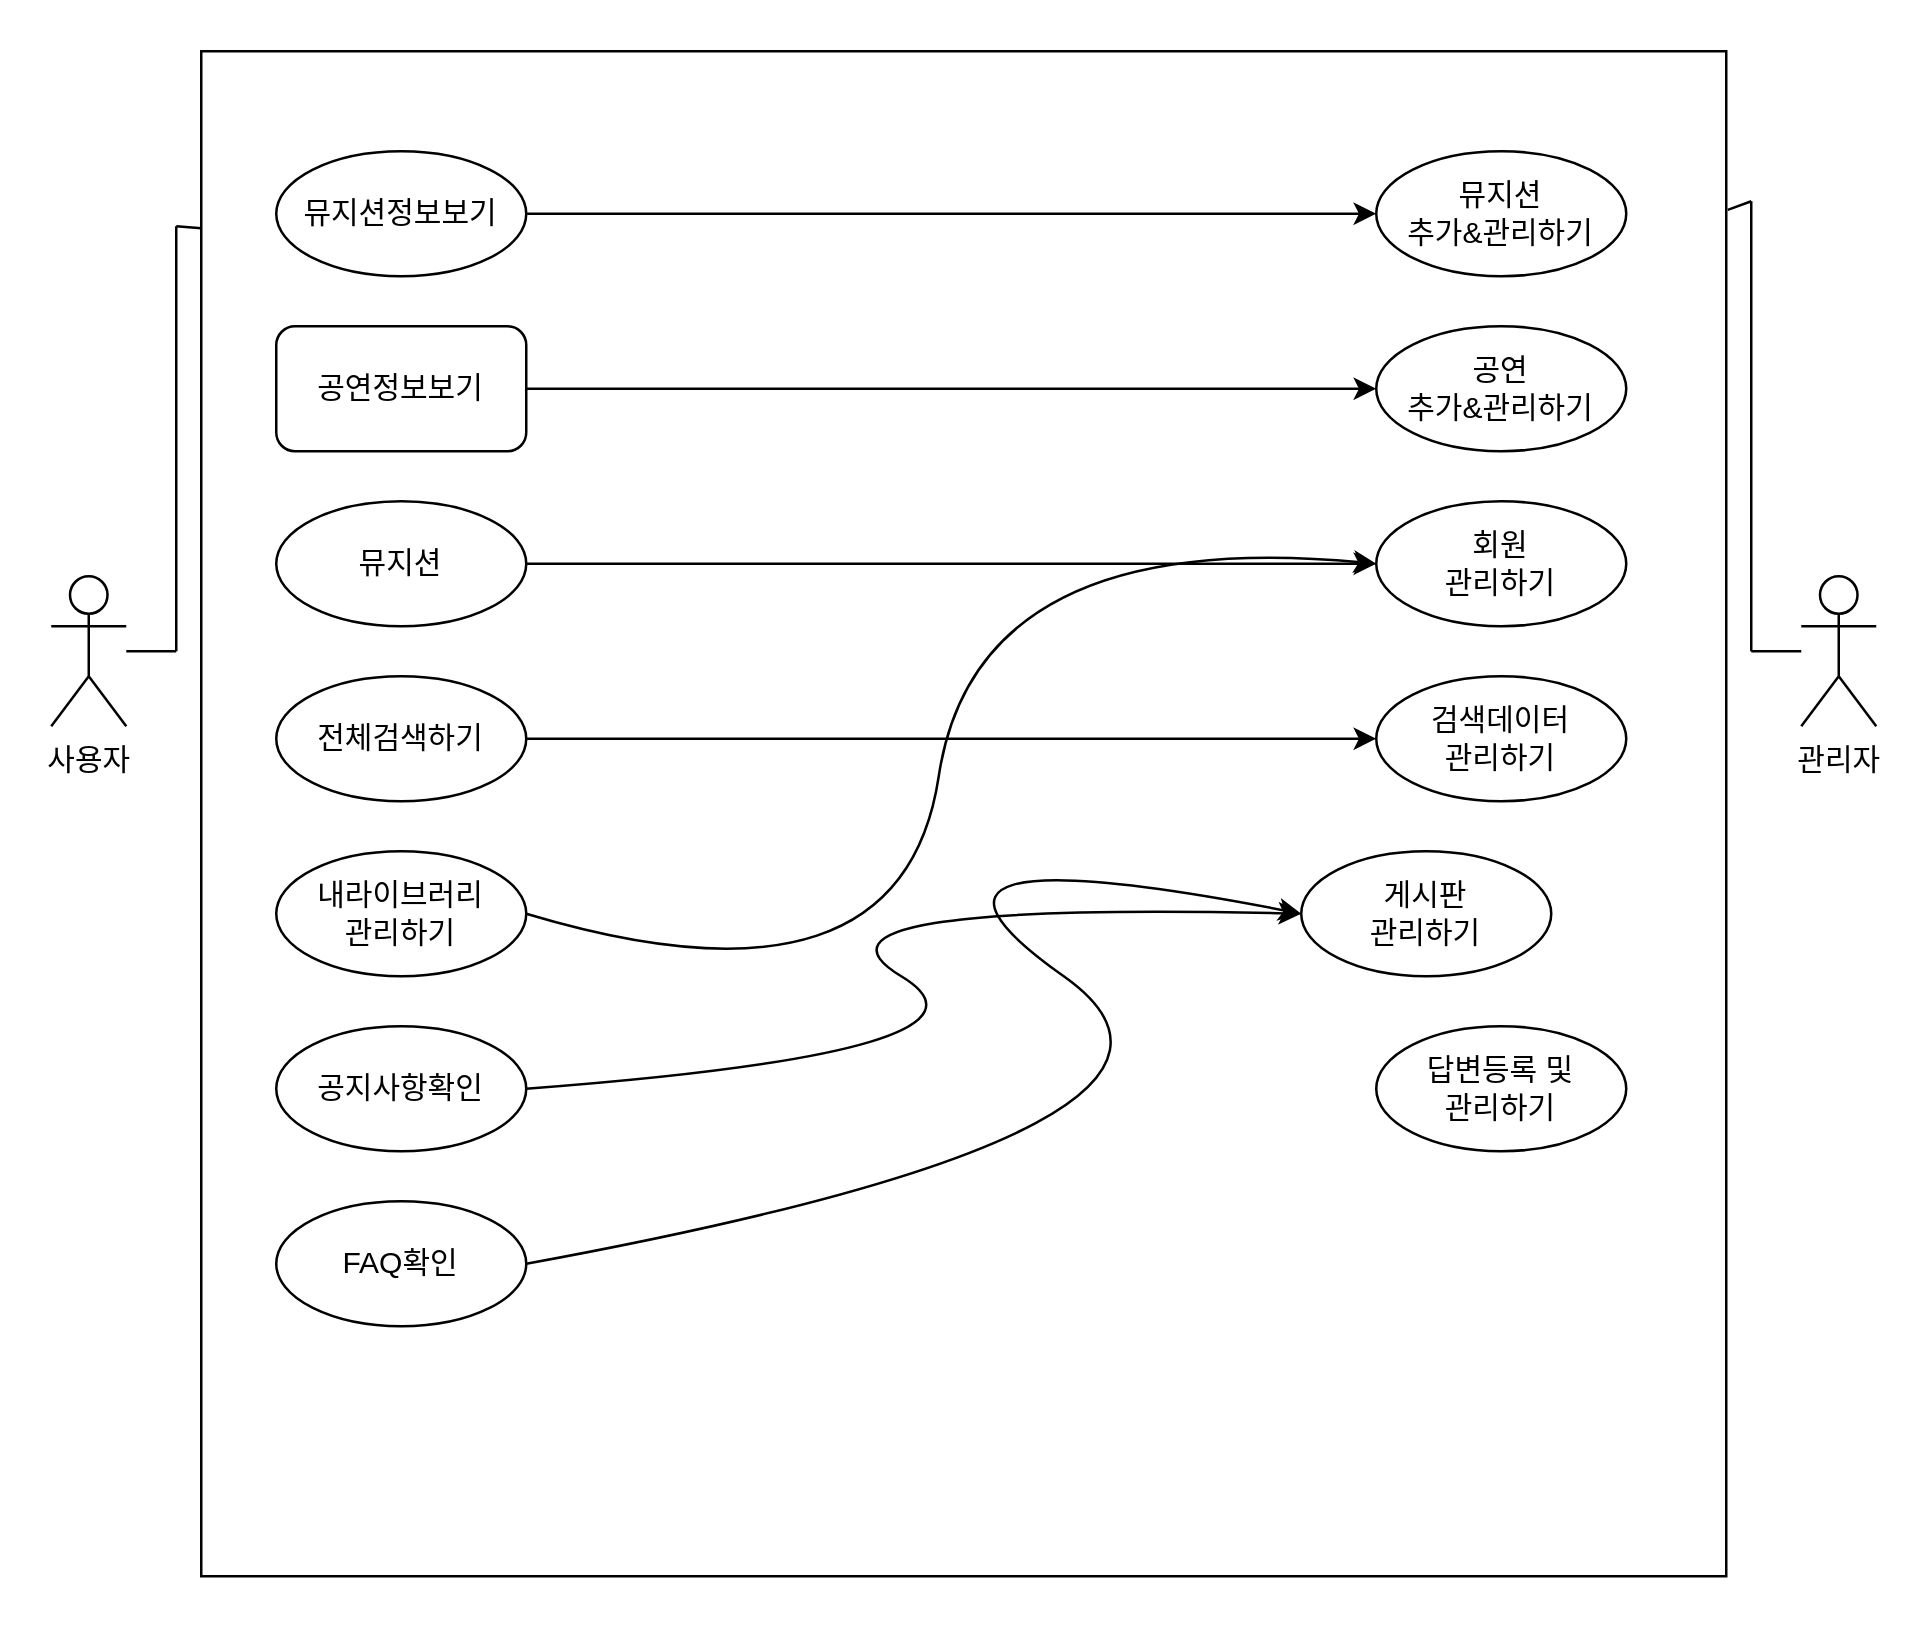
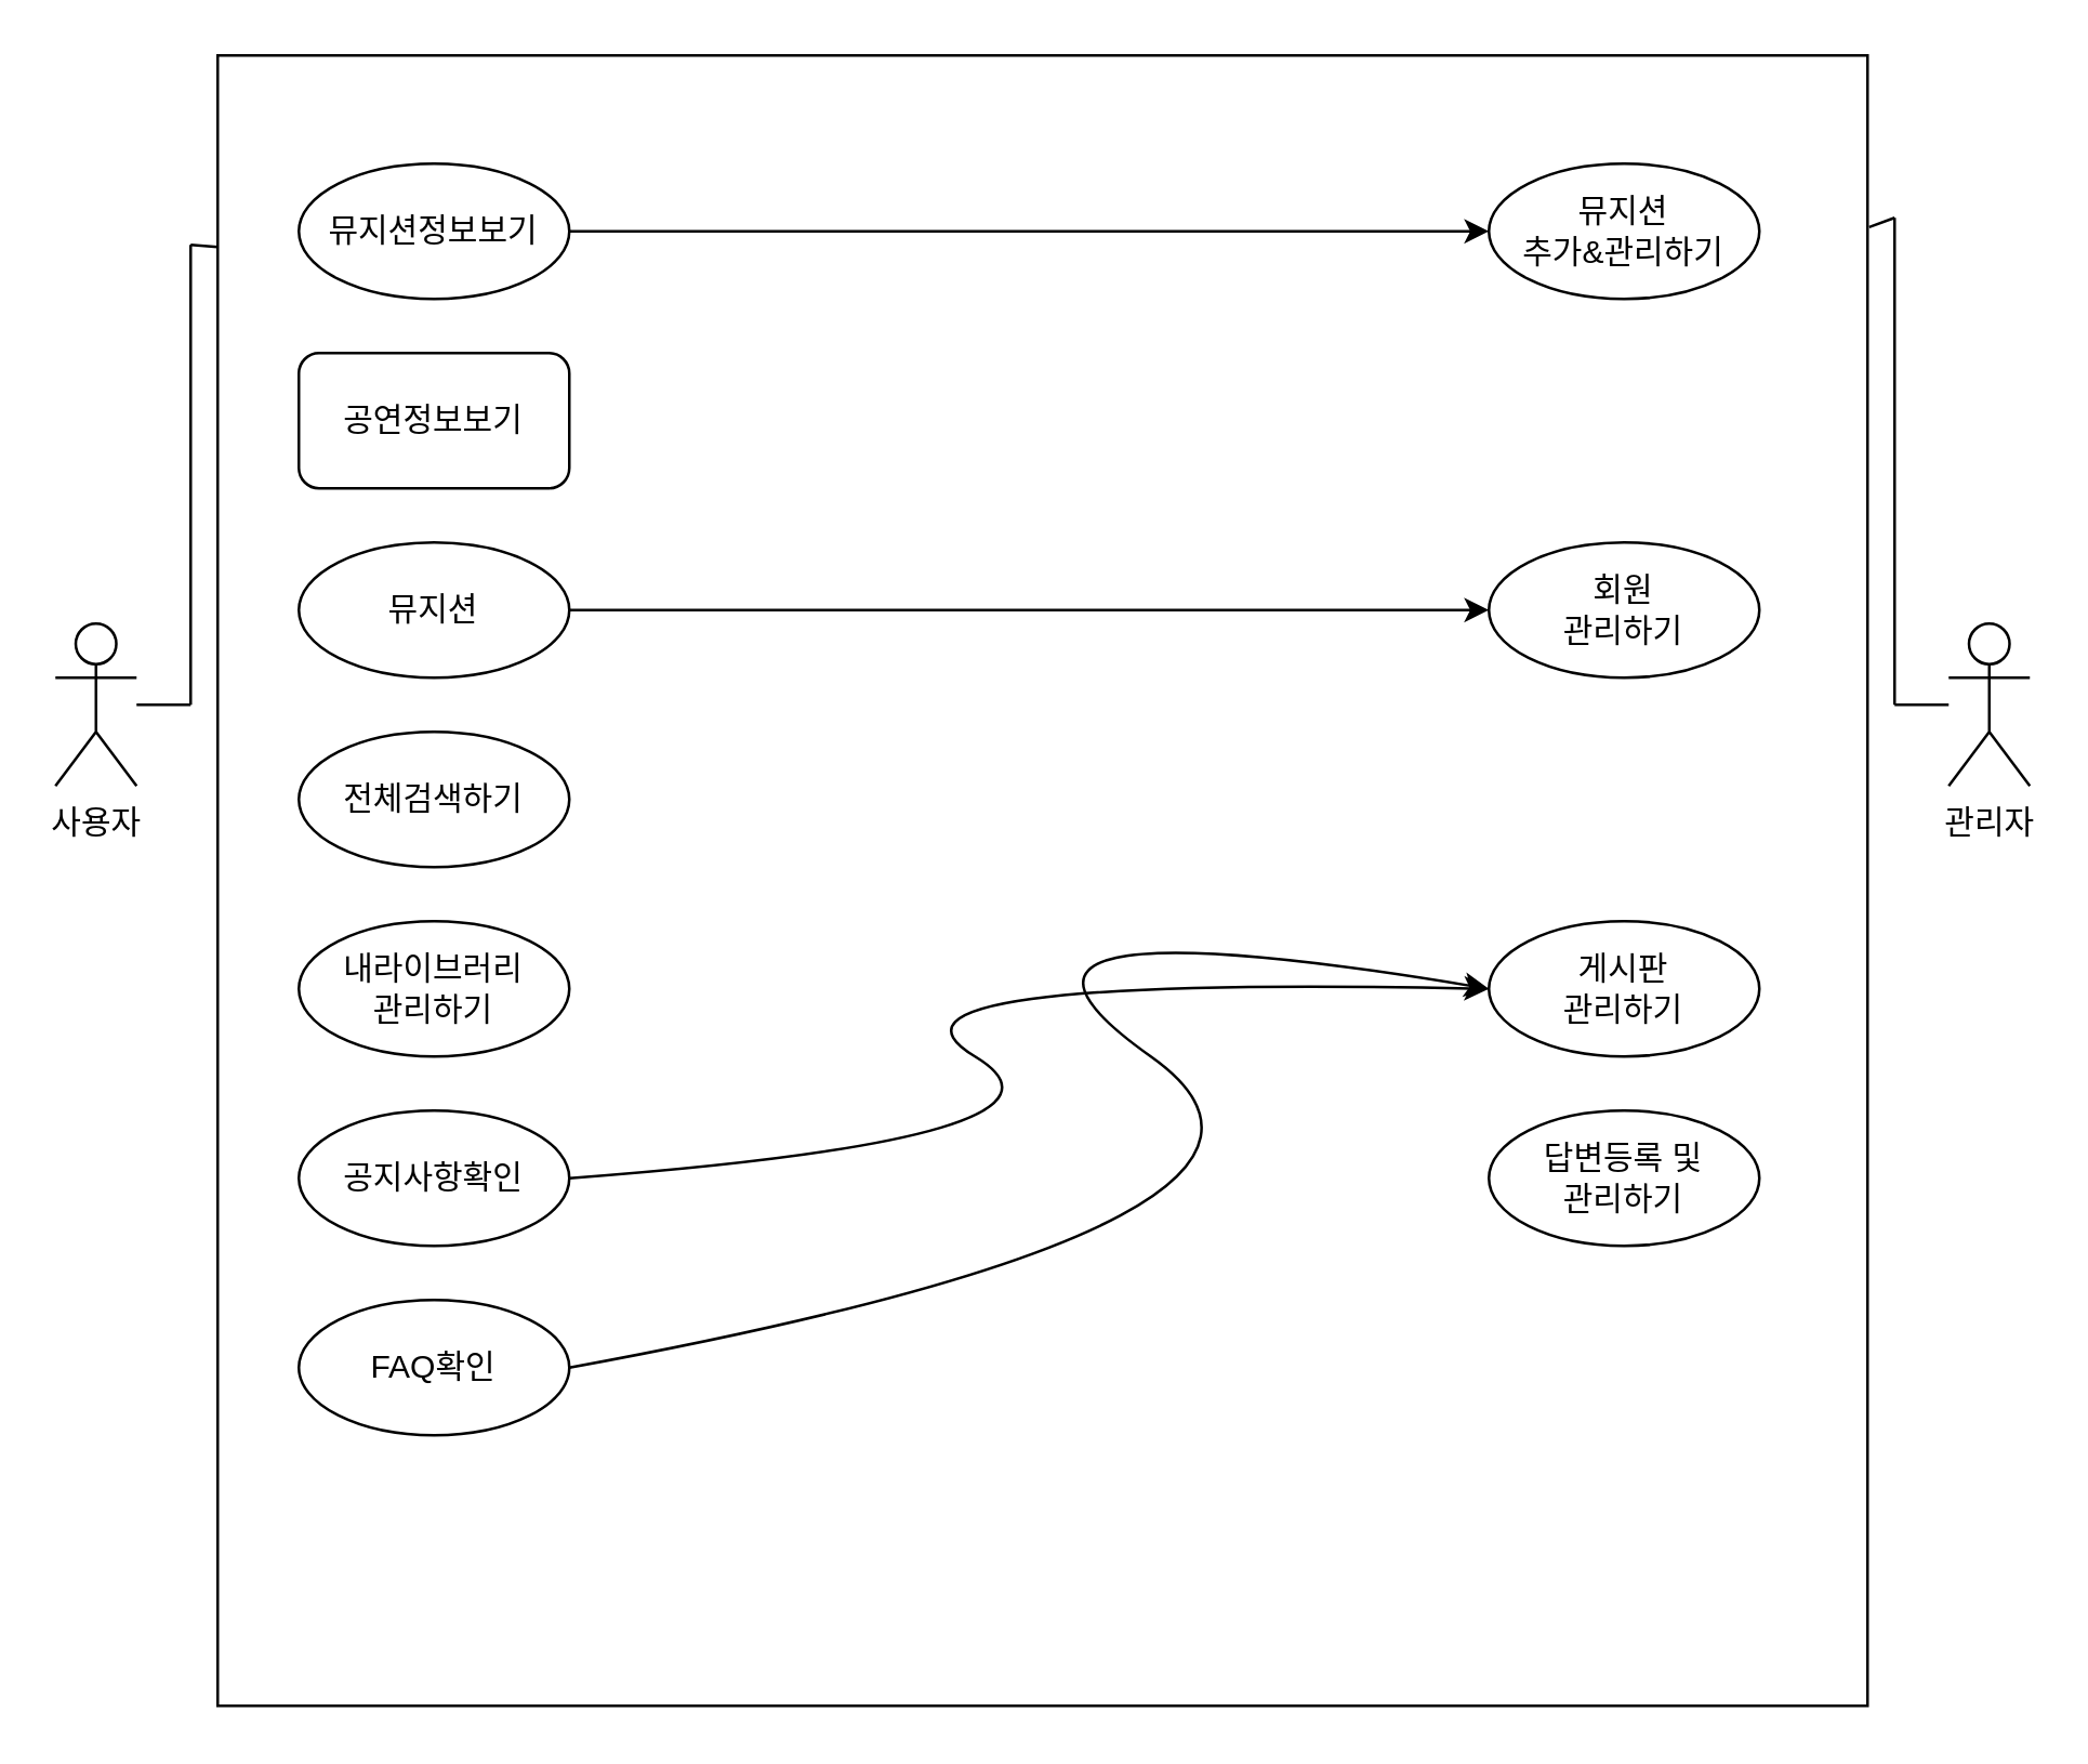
  <mxCell id="0" />
  <mxCell id="1" parent="0" />
  <mxCell id="2" value="" style="whiteSpace=wrap;html=1;aspect=fixed;" vertex="1" parent="1"><mxGeometry x="80" y="20" width="610" height="610" as="geometry" /></mxCell>
  <mxCell id="3" value="사용자" style="shape=umlActor;verticalLabelPosition=bottom;verticalAlign=top;html=1;outlineConnect=0;" vertex="1" parent="1"><mxGeometry x="20" y="230" width="30" height="60" as="geometry" /></mxCell>
  <mxCell id="4" value="관리자" style="shape=umlActor;verticalLabelPosition=bottom;verticalAlign=top;html=1;outlineConnect=0;" vertex="1" parent="1"><mxGeometry x="720" y="230" width="30" height="60" as="geometry" /></mxCell>
  <mxCell id="5" value="뮤지션정보보기" style="ellipse;whiteSpace=wrap;html=1;" vertex="1" parent="1"><mxGeometry x="110" y="60" width="100" height="50" as="geometry" /></mxCell>
  <mxCell id="6" value="공연정보보기" style="whiteSpace=wrap;html=1;rounded=1;" vertex="1" parent="1"><mxGeometry x="110" y="130" width="100" height="50" as="geometry" /></mxCell>
  <mxCell id="7" value="뮤지션" style="ellipse;whiteSpace=wrap;html=1;" vertex="1" parent="1"><mxGeometry x="110" y="200" width="100" height="50" as="geometry" /></mxCell>
  <mxCell id="8" value="전체검색하기" style="ellipse;whiteSpace=wrap;html=1;" vertex="1" parent="1"><mxGeometry x="110" y="270" width="100" height="50" as="geometry" /></mxCell>
  <mxCell id="9" value="내라이브러리&lt;br&gt;관리하기" style="ellipse;whiteSpace=wrap;html=1;" vertex="1" parent="1"><mxGeometry x="110" y="340" width="100" height="50" as="geometry" /></mxCell>
  <mxCell id="10" value="공지사항확인" style="ellipse;whiteSpace=wrap;html=1;" vertex="1" parent="1"><mxGeometry x="110" y="410" width="100" height="50" as="geometry" /></mxCell>
  <mxCell id="11" value="FAQ확인" style="ellipse;whiteSpace=wrap;html=1;" vertex="1" parent="1"><mxGeometry x="110" y="480" width="100" height="50" as="geometry" /></mxCell>
  <mxCell id="12" value="뮤지션&lt;br&gt;추가&amp;amp;관리하기" style="ellipse;whiteSpace=wrap;html=1;" vertex="1" parent="1"><mxGeometry x="550" y="60" width="100" height="50" as="geometry" /></mxCell>
- <mxCell id="13" value="공연&lt;br&gt;추가&amp;amp;관리하기" style="ellipse;whiteSpace=wrap;html=1;" vertex="1" parent="1"><mxGeometry x="550" y="130" width="100" height="50" as="geometry" /></mxCell>
  <mxCell id="14" value="회원&lt;br&gt;관리하기" style="ellipse;whiteSpace=wrap;html=1;" vertex="1" parent="1"><mxGeometry x="550" y="200" width="100" height="50" as="geometry" /></mxCell>
- <mxCell id="15" value="검색데이터&lt;br&gt;관리하기" style="ellipse;whiteSpace=wrap;html=1;" vertex="1" parent="1"><mxGeometry x="550" y="270" width="100" height="50" as="geometry" /></mxCell>
- <mxCell id="16" value="게시판&lt;br&gt;관리하기" style="ellipse;whiteSpace=wrap;html=1;" vertex="1" parent="1"><mxGeometry x="520" y="340" width="100" height="50" as="geometry" /></mxCell>
+ <mxCell id="16" value="게시판&lt;br&gt;관리하기" style="ellipse;whiteSpace=wrap;html=1;" vertex="1" parent="1"><mxGeometry x="550" y="340" width="100" height="50" as="geometry" /></mxCell>
  <mxCell id="17" value="" style="endArrow=classic;html=1;rounded=0;exitX=1;exitY=0.5;exitDx=0;exitDy=0;entryX=0;entryY=0.5;entryDx=0;entryDy=0;" edge="1" parent="1" source="5" target="12"><mxGeometry width="50" height="50" relative="1" as="geometry"><mxPoint x="310" y="410" as="sourcePoint" /><mxPoint x="360" y="360" as="targetPoint" /></mxGeometry></mxCell>
- <mxCell id="18" value="" style="endArrow=classic;html=1;rounded=0;exitX=1;exitY=0.5;exitDx=0;exitDy=0;entryX=0;entryY=0.5;entryDx=0;entryDy=0;" edge="1" parent="1" source="6" target="13"><mxGeometry width="50" height="50" relative="1" as="geometry"><mxPoint x="310" y="410" as="sourcePoint" /><mxPoint x="360" y="360" as="targetPoint" /></mxGeometry></mxCell>
  <mxCell id="19" value="" style="endArrow=classic;html=1;rounded=0;exitX=1;exitY=0.5;exitDx=0;exitDy=0;entryX=0;entryY=0.5;entryDx=0;entryDy=0;" edge="1" parent="1" source="7" target="14"><mxGeometry width="50" height="50" relative="1" as="geometry"><mxPoint x="310" y="410" as="sourcePoint" /><mxPoint x="360" y="360" as="targetPoint" /></mxGeometry></mxCell>
- <mxCell id="20" value="" style="endArrow=classic;html=1;rounded=0;exitX=1;exitY=0.5;exitDx=0;exitDy=0;entryX=0;entryY=0.5;entryDx=0;entryDy=0;" edge="1" parent="1" source="8" target="15"><mxGeometry width="50" height="50" relative="1" as="geometry"><mxPoint x="310" y="410" as="sourcePoint" /><mxPoint x="360" y="360" as="targetPoint" /></mxGeometry></mxCell>
- <mxCell id="21" value="" style="curved=1;endArrow=classic;html=1;rounded=0;exitX=1;exitY=0.5;exitDx=0;exitDy=0;entryX=0;entryY=0.5;entryDx=0;entryDy=0;" edge="1" parent="1" source="9" target="14"><mxGeometry width="50" height="50" relative="1" as="geometry"><mxPoint x="310" y="410" as="sourcePoint" /><mxPoint x="360" y="360" as="targetPoint" /><Array as="points"><mxPoint x="360" y="410" /><mxPoint x="390" y="210" /></Array></mxGeometry></mxCell>
  <mxCell id="22" value="" style="curved=1;endArrow=classic;html=1;rounded=0;exitX=1;exitY=0.5;exitDx=0;exitDy=0;entryX=0;entryY=0.5;entryDx=0;entryDy=0;" edge="1" parent="1" source="10" target="16"><mxGeometry width="50" height="50" relative="1" as="geometry"><mxPoint x="310" y="410" as="sourcePoint" /><mxPoint x="360" y="360" as="targetPoint" /><Array as="points"><mxPoint x="410" y="420" /><mxPoint x="310" y="360" /></Array></mxGeometry></mxCell>
  <mxCell id="23" value="" style="curved=1;endArrow=classic;html=1;rounded=0;exitX=1;exitY=0.5;exitDx=0;exitDy=0;entryX=0;entryY=0.5;entryDx=0;entryDy=0;" edge="1" parent="1" source="11" target="16"><mxGeometry width="50" height="50" relative="1" as="geometry"><mxPoint x="310" y="410" as="sourcePoint" /><mxPoint x="360" y="360" as="targetPoint" /><Array as="points"><mxPoint x="510" y="450" /><mxPoint x="340" y="330" /></Array></mxGeometry></mxCell>
  <mxCell id="24" value="답변등록 및&lt;br&gt;관리하기" style="ellipse;whiteSpace=wrap;html=1;" vertex="1" parent="1"><mxGeometry x="550" y="410" width="100" height="50" as="geometry" /></mxCell>
  <mxCell id="25" value="" style="endArrow=none;html=1;rounded=0;entryX=0;entryY=0.116;entryDx=0;entryDy=0;entryPerimeter=0;" edge="1" parent="1" target="2"><mxGeometry width="50" height="50" relative="1" as="geometry"><mxPoint x="70" y="90" as="sourcePoint" /><mxPoint x="420" y="310" as="targetPoint" /></mxGeometry></mxCell>
  <mxCell id="26" value="" style="endArrow=none;html=1;rounded=0;" edge="1" parent="1"><mxGeometry width="50" height="50" relative="1" as="geometry"><mxPoint x="70" y="260" as="sourcePoint" /><mxPoint x="70" y="90" as="targetPoint" /></mxGeometry></mxCell>
  <mxCell id="27" value="" style="endArrow=none;html=1;rounded=0;" edge="1" parent="1" source="3"><mxGeometry width="50" height="50" relative="1" as="geometry"><mxPoint x="370" y="360" as="sourcePoint" /><mxPoint x="70" y="260" as="targetPoint" /></mxGeometry></mxCell>
  <mxCell id="28" value="" style="endArrow=none;html=1;rounded=0;" edge="1" parent="1" target="4"><mxGeometry width="50" height="50" relative="1" as="geometry"><mxPoint x="700" y="260" as="sourcePoint" /><mxPoint x="420" y="310" as="targetPoint" /></mxGeometry></mxCell>
  <mxCell id="29" value="" style="endArrow=none;html=1;rounded=0;" edge="1" parent="1"><mxGeometry width="50" height="50" relative="1" as="geometry"><mxPoint x="700" y="260" as="sourcePoint" /><mxPoint x="700" y="80" as="targetPoint" /></mxGeometry></mxCell>
  <mxCell id="30" value="" style="endArrow=none;html=1;rounded=0;exitX=1.001;exitY=0.104;exitDx=0;exitDy=0;exitPerimeter=0;" edge="1" parent="1" source="2"><mxGeometry width="50" height="50" relative="1" as="geometry"><mxPoint x="370" y="360" as="sourcePoint" /><mxPoint x="700" y="80" as="targetPoint" /></mxGeometry></mxCell>
